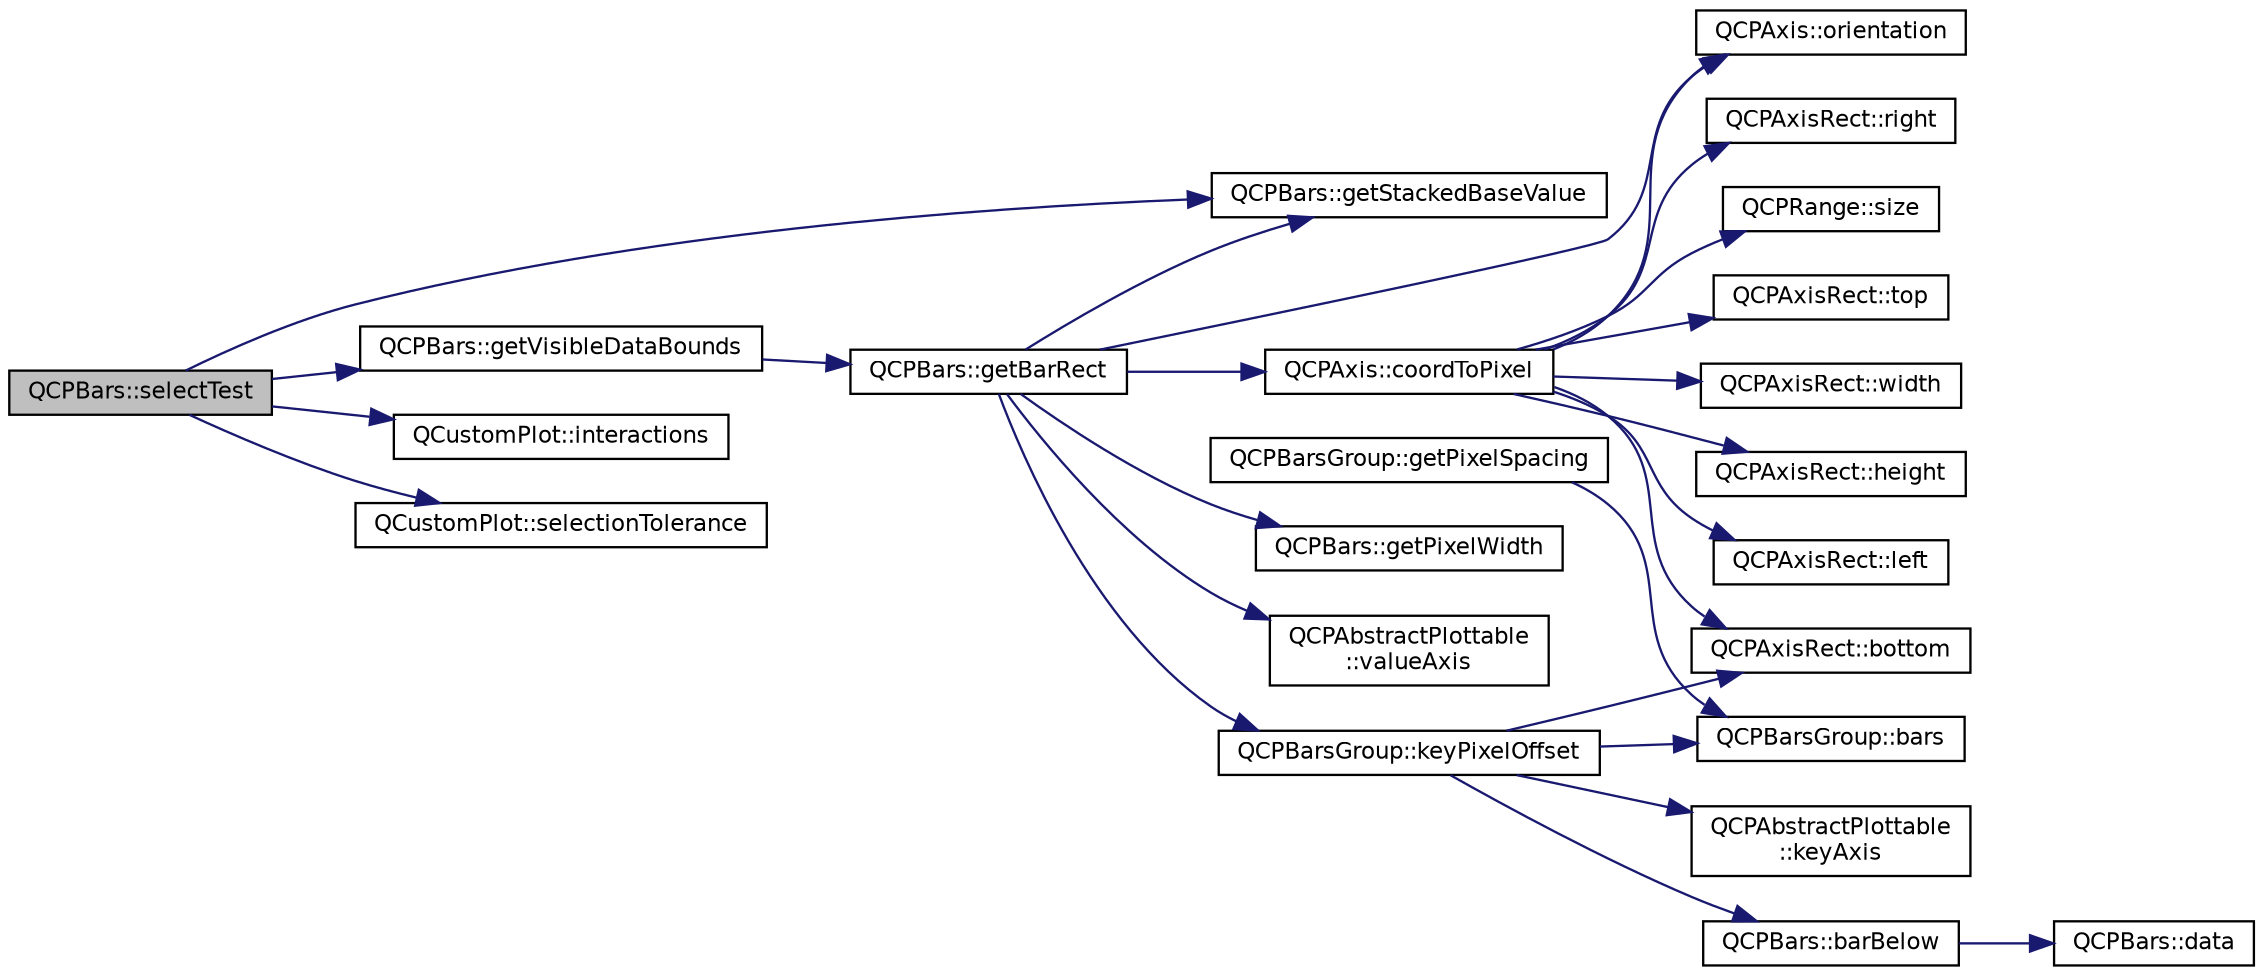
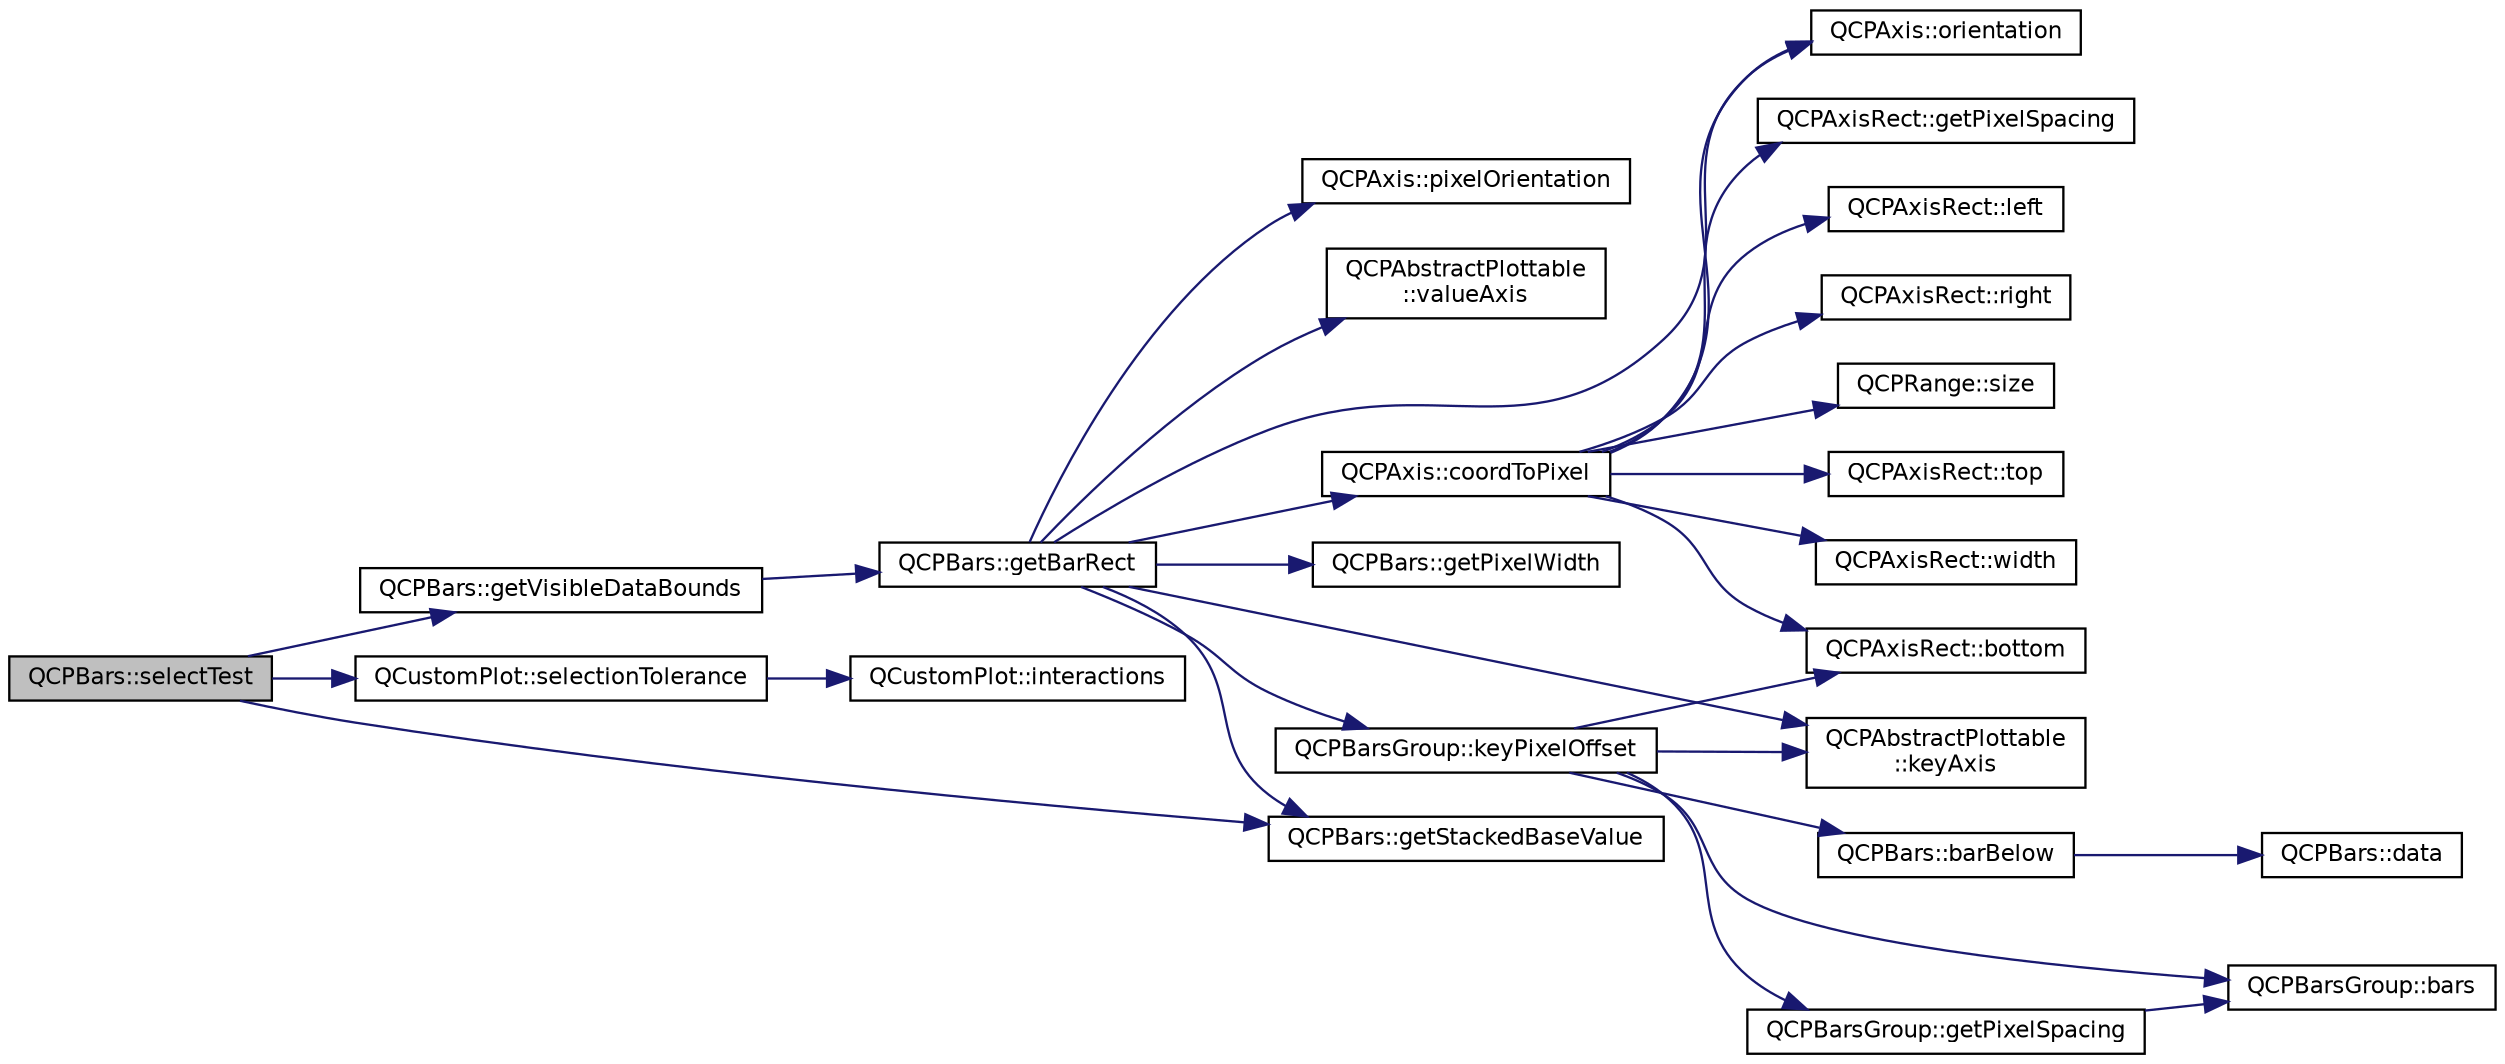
  digraph {
    rankdir=LR
    node [color=black fillcolor=white fontname=Helvetica fontsize=10 shape=record style=filled]
    edge [color=midnightblue fontname=Helvetica fontsize=10 labelfontname=Helvetica labelfontsize=10 style=solid]
    n1 [fillcolor=grey75 fontcolor=black height=0.2 label="QCPBars::selectTest" width=0.4]
    n2 [height=0.2 label="QCPBars::getVisibleDataBounds" width=0.4]
    n3 [height=0.2 label="QCustomPlot::interactions" width=0.4]
    n4 [height=0.2 label="QCustomPlot::selectionTolerance" width=0.4]
    n5 [height=0.2 label="QCPBars::getStackedBaseValue" width=0.4]
    n6 [height=0.2 label="QCPBars::getBarRect" width=0.4]
    n7 [height=0.2 label="QCPAxis::coordToPixel" width=0.4]
    n8 [height=0.2 label="QCPAxis::orientation" width=0.4]
    n9 [height=0.2 label="QCPBars::getPixelWidth" width=0.4]
    n10 [height=0.2 label="QCPAbstractPlottable\l::keyAxis" width=0.4]
    n11 [height=0.2 label="QCPBarsGroup::keyPixelOffset" width=0.4]
+   n12 [height=0.2 label="QCPAxis::pixelOrientation" width=0.4]
    n13 [height=0.2 label="QCPAbstractPlottable\l::valueAxis" width=0.4]
    n14 [height=0.2 label="QCPAxisRect::bottom" width=0.4]
-   n15 [height=0.2 label="QCPAxisRect::height" width=0.4]
+   n15 [height=0.2 label="QCPAxisRect::getPixelSpacing" width=0.4]
    n16 [height=0.2 label="QCPAxisRect::left" width=0.4]
    n17 [height=0.2 label="QCPAxisRect::right" width=0.4]
    n18 [height=0.2 label="QCPRange::size" width=0.4]
    n19 [height=0.2 label="QCPAxisRect::top" width=0.4]
    n20 [height=0.2 label="QCPAxisRect::width" width=0.4]
    n21 [height=0.2 label="QCPBars::barBelow" width=0.4]
    n22 [height=0.2 label="QCPBarsGroup::bars" width=0.4]
    n23 [height=0.2 label="QCPBarsGroup::getPixelSpacing" width=0.4]
    n24 [height=0.2 label="QCPBars::data" width=0.4]
    n1 -> n2
-   n1 -> n3
+   n4 -> n3
    n1 -> n4
    n1 -> n5
    n2 -> n6
    n6 -> n5
    n6 -> n7
    n6 -> n8
    n6 -> n9
+   n6 -> n10
    n6 -> n11
+   n6 -> n12
    n6 -> n13
    n7 -> n8
    n7 -> n14
    n7 -> n15
    n7 -> n16
    n7 -> n17
    n7 -> n18
    n7 -> n19
    n7 -> n20
    n11 -> n10
    n11 -> n14
    n11 -> n21
    n11 -> n22
+   n11 -> n23
    n21 -> n24
    n23 -> n22
  }
